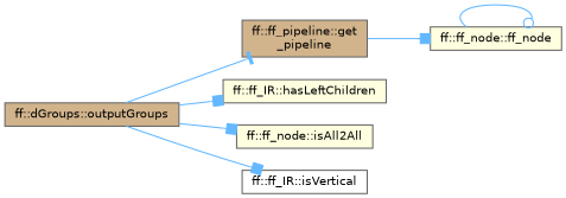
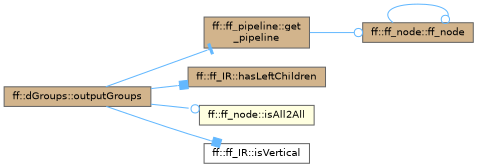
  digraph {
    rankdir=LR
    node [color=grey40 fillcolor=tan fontname=Helvetica fontsize=10 shape=box style=filled]
    edge [arrowhead=box color=steelblue1 fontname=Helvetica fontsize=10 labelfontname=Helvetica labelfontsize=10 style=solid]
    n1 [color=gray40 fontcolor=black height=0.2 label="ff::dGroups::outputGroups" width=0.4]
    n2 [height=0.2 label="ff::ff_pipeline::get\l_pipeline" width=0.4]
-   n3 [fillcolor=lightyellow height=0.2 label="ff::ff_IR::hasLeftChildren" width=0.4]
+   n3 [height=0.2 label="ff::ff_IR::hasLeftChildren" width=0.4]
    n4 [fillcolor=lightyellow height=0.2 label="ff::ff_node::isAll2All" width=0.4]
    n5 [fillcolor=white height=0.2 label="ff::ff_IR::isVertical" width=0.4]
-   n6 [fillcolor=lightyellow height=0.2 label="ff::ff_node::ff_node" width=0.4]
+   n6 [height=0.2 label="ff::ff_node::ff_node" width=0.4]
    n1 -> n2 [arrowhead=tee]
    n1 -> n3
-   n1 -> n4
+   n1 -> n4 [arrowhead=odot]
    n1 -> n5
-   n2 -> n6
+   n2 -> n6 [arrowhead=odot]
    n6 -> n6 [arrowhead=odot]
  }
